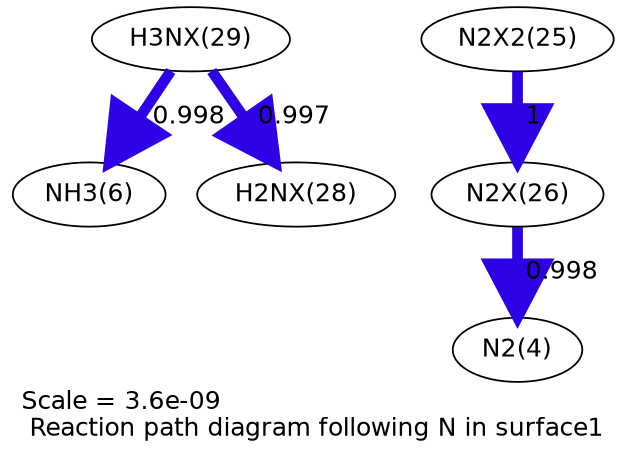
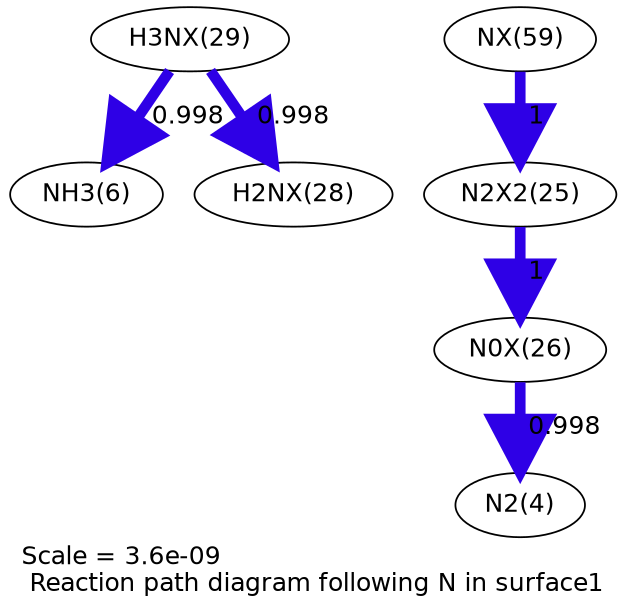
  digraph {
    fontname=Helvetica
    label="Scale = 3.6e-09\l Reaction path diagram following N in surface1"
    node [fontname=Helvetica]
    edge [arrowsize=3 color="0.7, 1.5, 0.9" fontname=Helvetica penwidth=6]
    n1 [label="NH3(6)"]
    n2 [label="H3NX(29)"]
    n3 [label="H2NX(28)"]
+   n4 [label="NX(59)"]
    n5 [label="N2X2(25)"]
-   n6 [label="N2X(26)"]
+   n6 [label="N0X(26)"]
    n7 [label="N2(4)"]
    n2 -> n1 [label=" 0.998"]
-   n2 -> n3 [label=" 0.997"]
+   n2 -> n3 [label=" 0.998"]
+   n4 -> n5 [label=" 1"]
    n5 -> n6 [label=" 1"]
    n6 -> n7 [label=" 0.998"]
  }
